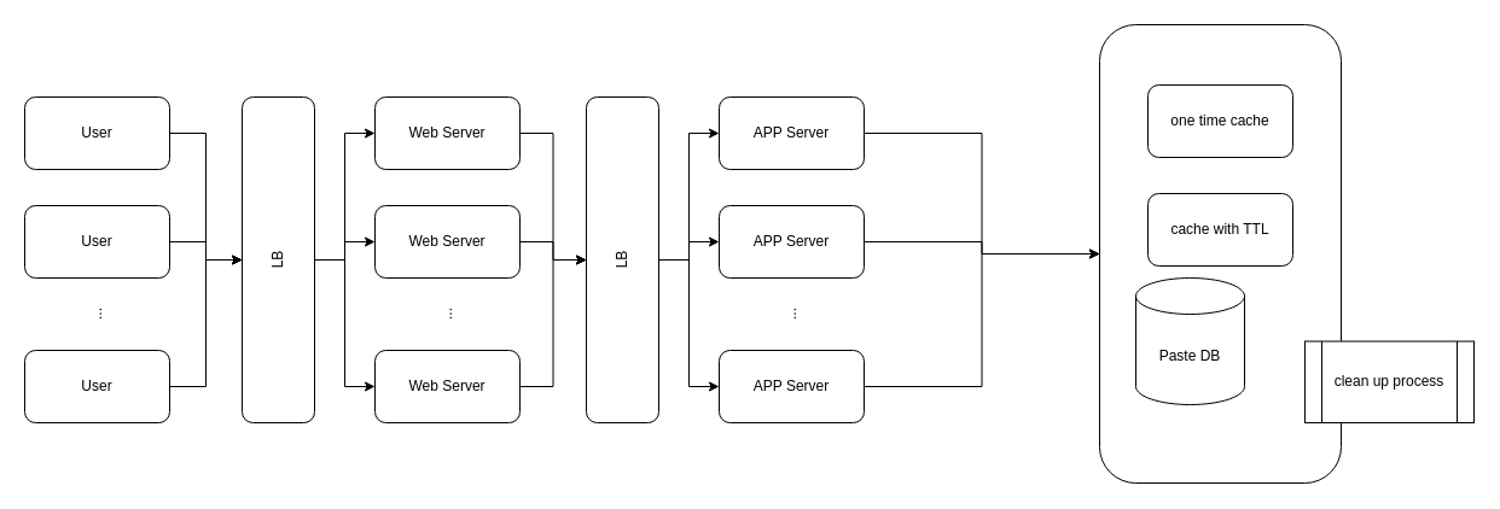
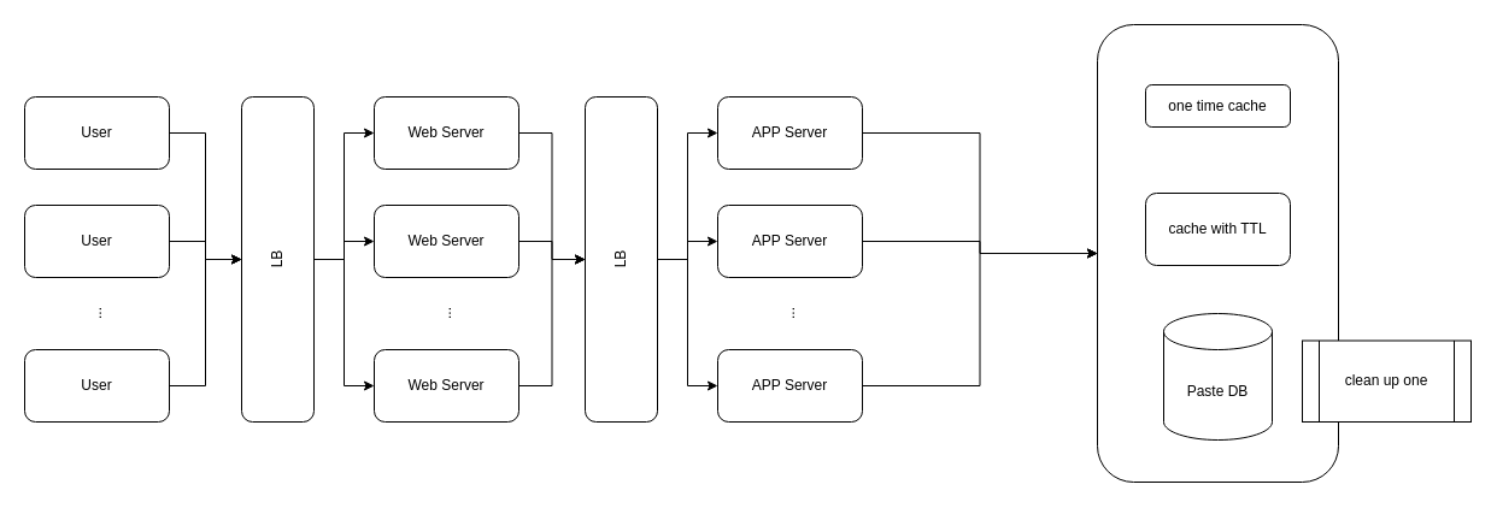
  <mxCell id="0" />
  <mxCell id="1" parent="0" />
  <mxCell id="2" value="" style="rounded=1;whiteSpace=wrap;html=1;" vertex="1" parent="1"><mxGeometry x="910" y="20" width="200" height="380" as="geometry" /></mxCell>
  <mxCell id="3" value="" style="edgeStyle=orthogonalEdgeStyle;rounded=0;orthogonalLoop=1;jettySize=auto;html=1;" edge="1" parent="1" source="4" target="13"><mxGeometry relative="1" as="geometry" /></mxCell>
  <mxCell id="4" value="User" style="rounded=1;whiteSpace=wrap;html=1;" vertex="1" parent="1"><mxGeometry x="20" y="80" width="120" height="60" as="geometry" /></mxCell>
  <mxCell id="5" style="edgeStyle=orthogonalEdgeStyle;rounded=0;orthogonalLoop=1;jettySize=auto;html=1;entryX=0.5;entryY=0;entryDx=0;entryDy=0;" edge="1" parent="1" source="6" target="13"><mxGeometry relative="1" as="geometry" /></mxCell>
  <mxCell id="6" value="User" style="rounded=1;whiteSpace=wrap;html=1;" vertex="1" parent="1"><mxGeometry x="20" y="170" width="120" height="60" as="geometry" /></mxCell>
  <mxCell id="7" style="edgeStyle=orthogonalEdgeStyle;rounded=0;orthogonalLoop=1;jettySize=auto;html=1;entryX=0.5;entryY=0;entryDx=0;entryDy=0;" edge="1" parent="1" source="8" target="13"><mxGeometry relative="1" as="geometry" /></mxCell>
  <mxCell id="8" value="User" style="rounded=1;whiteSpace=wrap;html=1;" vertex="1" parent="1"><mxGeometry x="20" y="290" width="120" height="60" as="geometry" /></mxCell>
  <mxCell id="9" value="..." style="text;html=1;strokeColor=none;fillColor=none;align=center;verticalAlign=middle;whiteSpace=wrap;rounded=0;rotation=-90;" vertex="1" parent="1"><mxGeometry x="60" y="250" width="40" height="20" as="geometry" /></mxCell>
  <mxCell id="10" style="edgeStyle=orthogonalEdgeStyle;rounded=0;orthogonalLoop=1;jettySize=auto;html=1;entryX=0;entryY=0.5;entryDx=0;entryDy=0;" edge="1" parent="1" source="13" target="15"><mxGeometry relative="1" as="geometry" /></mxCell>
  <mxCell id="11" style="edgeStyle=orthogonalEdgeStyle;rounded=0;orthogonalLoop=1;jettySize=auto;html=1;entryX=0;entryY=0.5;entryDx=0;entryDy=0;" edge="1" parent="1" source="13" target="17"><mxGeometry relative="1" as="geometry" /></mxCell>
  <mxCell id="12" style="edgeStyle=orthogonalEdgeStyle;rounded=0;orthogonalLoop=1;jettySize=auto;html=1;entryX=0;entryY=0.5;entryDx=0;entryDy=0;" edge="1" parent="1" source="13" target="19"><mxGeometry relative="1" as="geometry" /></mxCell>
  <mxCell id="13" value="LB" style="rounded=1;whiteSpace=wrap;html=1;rotation=-90;" vertex="1" parent="1"><mxGeometry x="95" y="185" width="270" height="60" as="geometry" /></mxCell>
  <mxCell id="14" value="" style="edgeStyle=orthogonalEdgeStyle;rounded=0;orthogonalLoop=1;jettySize=auto;html=1;" edge="1" parent="1" source="15" target="24"><mxGeometry relative="1" as="geometry" /></mxCell>
  <mxCell id="15" value="Web Server" style="rounded=1;whiteSpace=wrap;html=1;" vertex="1" parent="1"><mxGeometry x="310" y="80" width="120" height="60" as="geometry" /></mxCell>
  <mxCell id="16" style="edgeStyle=orthogonalEdgeStyle;rounded=0;orthogonalLoop=1;jettySize=auto;html=1;" edge="1" parent="1" source="17" target="24"><mxGeometry relative="1" as="geometry" /></mxCell>
  <mxCell id="17" value="Web Server" style="rounded=1;whiteSpace=wrap;html=1;" vertex="1" parent="1"><mxGeometry x="310" y="170" width="120" height="60" as="geometry" /></mxCell>
  <mxCell id="18" style="edgeStyle=orthogonalEdgeStyle;rounded=0;orthogonalLoop=1;jettySize=auto;html=1;entryX=0.5;entryY=0;entryDx=0;entryDy=0;" edge="1" parent="1" source="19" target="24"><mxGeometry relative="1" as="geometry" /></mxCell>
  <mxCell id="19" value="Web Server" style="rounded=1;whiteSpace=wrap;html=1;" vertex="1" parent="1"><mxGeometry x="310" y="290" width="120" height="60" as="geometry" /></mxCell>
  <mxCell id="20" value="..." style="text;html=1;strokeColor=none;fillColor=none;align=center;verticalAlign=middle;whiteSpace=wrap;rounded=0;rotation=-90;" vertex="1" parent="1"><mxGeometry x="350" y="250" width="40" height="20" as="geometry" /></mxCell>
  <mxCell id="21" style="edgeStyle=orthogonalEdgeStyle;rounded=0;orthogonalLoop=1;jettySize=auto;html=1;entryX=0;entryY=0.5;entryDx=0;entryDy=0;" edge="1" parent="1" source="24" target="26"><mxGeometry relative="1" as="geometry" /></mxCell>
  <mxCell id="22" style="edgeStyle=orthogonalEdgeStyle;rounded=0;orthogonalLoop=1;jettySize=auto;html=1;entryX=0;entryY=0.5;entryDx=0;entryDy=0;" edge="1" parent="1" source="24" target="28"><mxGeometry relative="1" as="geometry" /></mxCell>
  <mxCell id="23" style="edgeStyle=orthogonalEdgeStyle;rounded=0;orthogonalLoop=1;jettySize=auto;html=1;entryX=0;entryY=0.5;entryDx=0;entryDy=0;" edge="1" parent="1" source="24" target="30"><mxGeometry relative="1" as="geometry" /></mxCell>
  <mxCell id="24" value="LB" style="rounded=1;whiteSpace=wrap;html=1;rotation=-90;" vertex="1" parent="1"><mxGeometry x="380" y="185" width="270" height="60" as="geometry" /></mxCell>
  <mxCell id="25" style="edgeStyle=orthogonalEdgeStyle;rounded=0;orthogonalLoop=1;jettySize=auto;html=1;" edge="1" parent="1" source="26" target="2"><mxGeometry relative="1" as="geometry" /></mxCell>
  <mxCell id="26" value="APP Server" style="rounded=1;whiteSpace=wrap;html=1;" vertex="1" parent="1"><mxGeometry x="595" y="80" width="120" height="60" as="geometry" /></mxCell>
  <mxCell id="27" style="edgeStyle=orthogonalEdgeStyle;rounded=0;orthogonalLoop=1;jettySize=auto;html=1;" edge="1" parent="1" source="28" target="2"><mxGeometry relative="1" as="geometry" /></mxCell>
  <mxCell id="28" value="APP Server" style="rounded=1;whiteSpace=wrap;html=1;" vertex="1" parent="1"><mxGeometry x="595" y="170" width="120" height="60" as="geometry" /></mxCell>
  <mxCell id="29" style="edgeStyle=orthogonalEdgeStyle;rounded=0;orthogonalLoop=1;jettySize=auto;html=1;" edge="1" parent="1" source="30" target="2"><mxGeometry relative="1" as="geometry" /></mxCell>
  <mxCell id="30" value="APP Server" style="rounded=1;whiteSpace=wrap;html=1;" vertex="1" parent="1"><mxGeometry x="595" y="290" width="120" height="60" as="geometry" /></mxCell>
  <mxCell id="31" value="..." style="text;html=1;strokeColor=none;fillColor=none;align=center;verticalAlign=middle;whiteSpace=wrap;rounded=0;rotation=-90;" vertex="1" parent="1"><mxGeometry x="635" y="250" width="40" height="20" as="geometry" /></mxCell>
- <mxCell id="32" value="one time cache" style="rounded=1;whiteSpace=wrap;html=1;" vertex="1" parent="1"><mxGeometry x="950" y="70" width="120" height="60" as="geometry" /></mxCell>
+ <mxCell id="32" value="one time cache" style="rounded=1;whiteSpace=wrap;html=1;" vertex="1" parent="1"><mxGeometry x="950" y="70" width="120" height="35" as="geometry" /></mxCell>
  <mxCell id="33" value="cache with TTL" style="rounded=1;whiteSpace=wrap;html=1;" vertex="1" parent="1"><mxGeometry x="950" y="160" width="120" height="60" as="geometry" /></mxCell>
- <mxCell id="34" value="Paste DB" style="shape=cylinder3;whiteSpace=wrap;html=1;boundedLbl=1;backgroundOutline=1;size=15;" vertex="1" parent="1"><mxGeometry x="940" y="230" width="90" height="105" as="geometry" /></mxCell>
- <mxCell id="35" value="clean up process" style="shape=process;whiteSpace=wrap;html=1;backgroundOutline=1;" vertex="1" parent="1"><mxGeometry x="1080" y="282.5" width="140" height="67.5" as="geometry" /></mxCell>
+ <mxCell id="34" value="Paste DB" style="shape=cylinder3;whiteSpace=wrap;html=1;boundedLbl=1;backgroundOutline=1;size=15;" vertex="1" parent="1"><mxGeometry x="965" y="260" width="90" height="105" as="geometry" /></mxCell>
+ <mxCell id="35" value="clean up one" style="shape=process;whiteSpace=wrap;html=1;backgroundOutline=1;" vertex="1" parent="1"><mxGeometry x="1080" y="282.5" width="140" height="67.5" as="geometry" /></mxCell>
